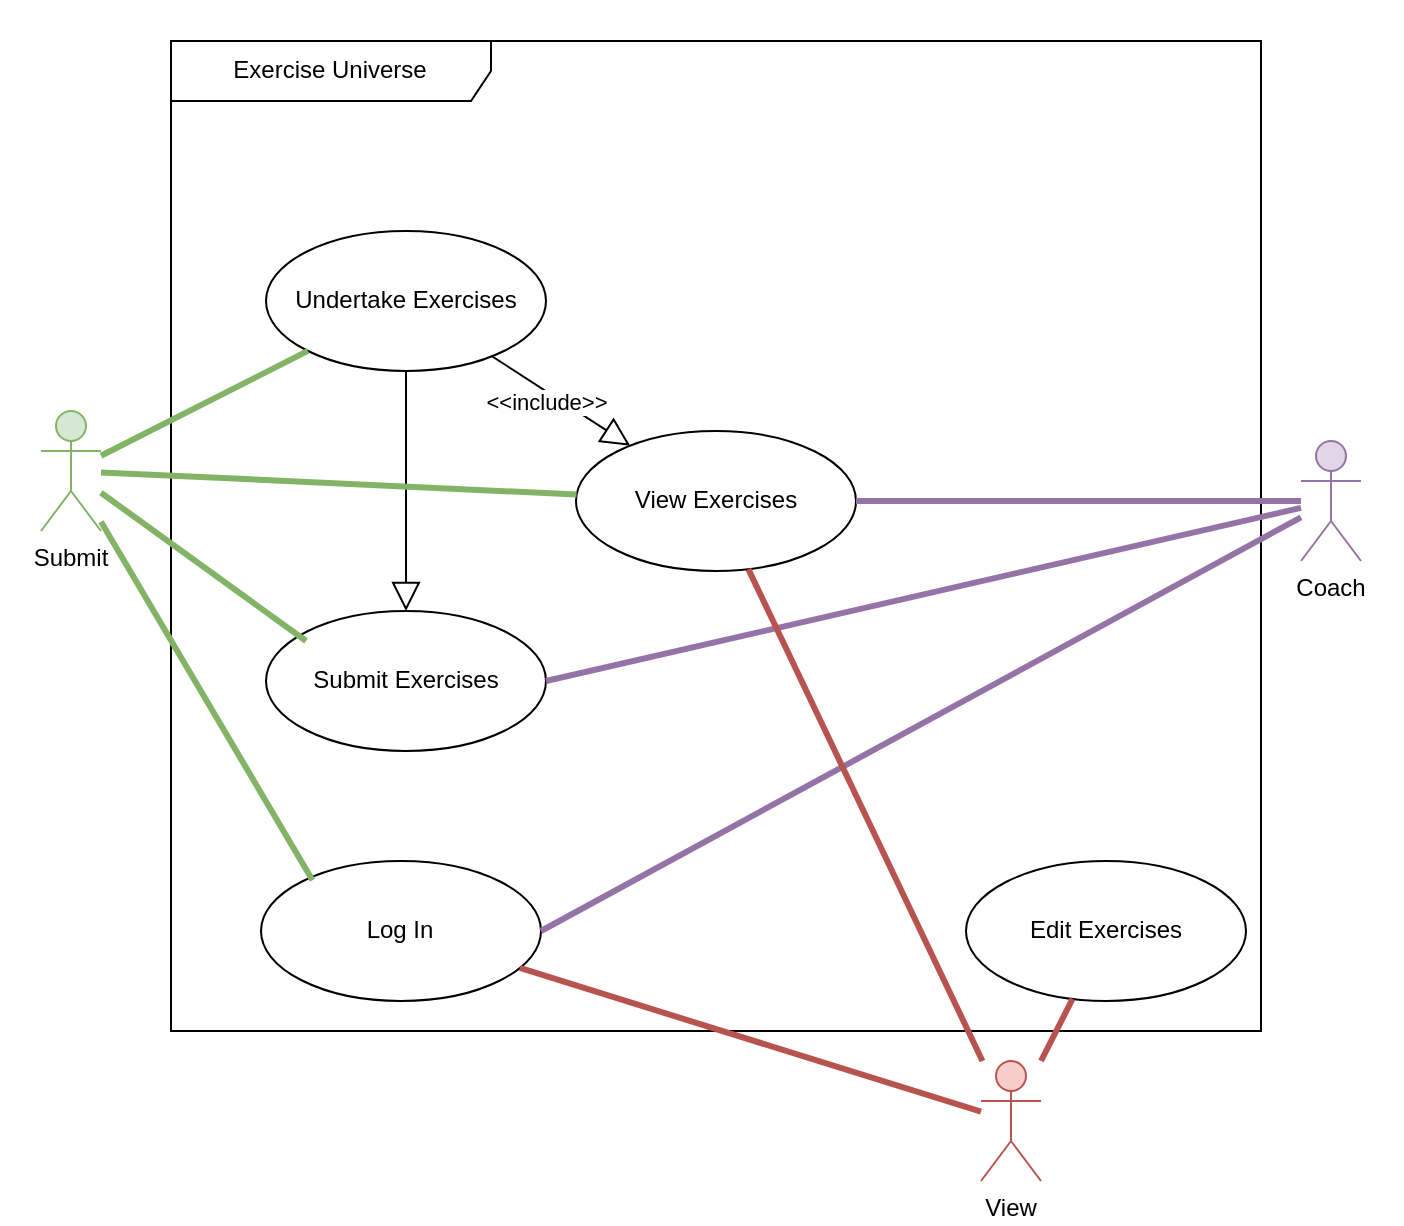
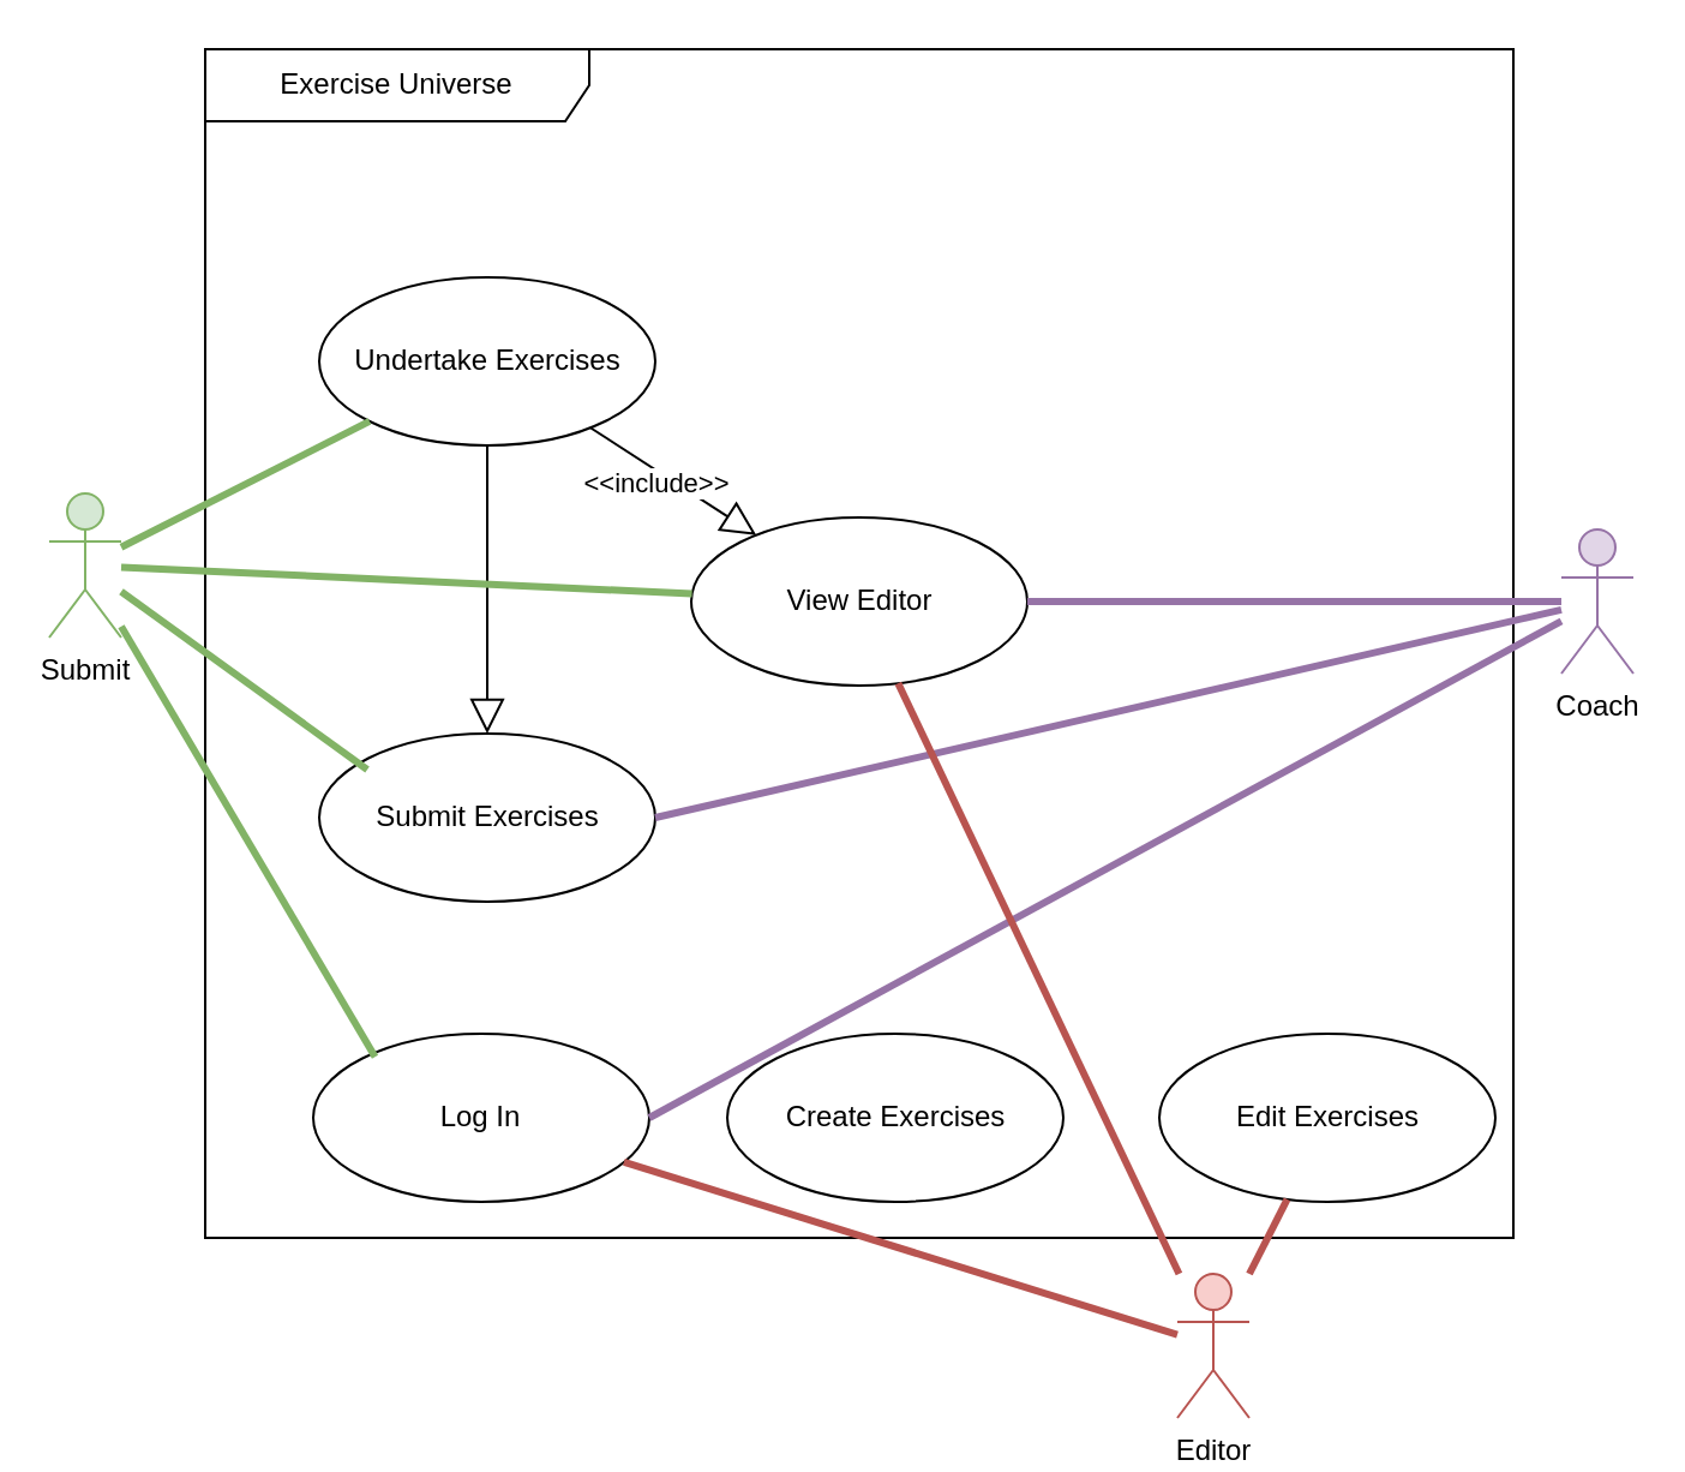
  <mxCell id="0" />
  <mxCell id="1" parent="0" />
  <mxCell id="2" value="Submit" style="shape=umlActor;verticalLabelPosition=bottom;verticalAlign=top;html=1;fillColor=#d5e8d4;strokeColor=#82b366;" parent="1" vertex="1"><mxGeometry x="20" y="205" width="30" height="60" as="geometry" /></mxCell>
  <mxCell id="3" value="Coach" style="shape=umlActor;verticalLabelPosition=bottom;verticalAlign=top;html=1;fillColor=#e1d5e7;strokeColor=#9673a6;" parent="1" vertex="1"><mxGeometry x="650" y="220" width="30" height="60" as="geometry" /></mxCell>
  <mxCell id="4" value="Exercise Universe" style="shape=umlFrame;whiteSpace=wrap;html=1;pointerEvents=0;recursiveResize=0;container=1;collapsible=0;width=160;" parent="1" vertex="1"><mxGeometry x="85" y="20" width="545" height="495" as="geometry" /></mxCell>
  <mxCell id="5" value="Log In" style="ellipse;whiteSpace=wrap;html=1;" parent="4" vertex="1"><mxGeometry x="45" y="410" width="140" height="70" as="geometry" /></mxCell>
- <mxCell id="6" value="View Exercises" style="ellipse;whiteSpace=wrap;html=1;" parent="4" vertex="1"><mxGeometry x="202.5" y="195" width="140" height="70" as="geometry" /></mxCell>
+ <mxCell id="6" value="View Editor" style="ellipse;whiteSpace=wrap;html=1;" parent="4" vertex="1"><mxGeometry x="202.5" y="195" width="140" height="70" as="geometry" /></mxCell>
  <mxCell id="7" value="&lt;div&gt;Undertake Exercises&lt;/div&gt;" style="ellipse;whiteSpace=wrap;html=1;" parent="4" vertex="1"><mxGeometry x="47.5" y="95" width="140" height="70" as="geometry" /></mxCell>
  <mxCell id="8" value="Submit Exercises" style="ellipse;whiteSpace=wrap;html=1;" parent="4" vertex="1"><mxGeometry x="47.5" y="285" width="140" height="70" as="geometry" /></mxCell>
  <mxCell id="9" value="" style="endArrow=block;endFill=0;endSize=12;html=1;rounded=0;entryX=0.5;entryY=0;entryDx=0;entryDy=0;exitX=0.5;exitY=1;exitDx=0;exitDy=0;" parent="4" edge="1" target="8" source="7"><mxGeometry width="160" relative="1" as="geometry"><mxPoint x="116.789" y="199.999" as="sourcePoint" /><mxPoint x="118.213" y="280.001" as="targetPoint" /></mxGeometry></mxCell>
  <mxCell id="10" value="" style="endArrow=block;endFill=0;endSize=12;html=1;rounded=0;" parent="4" source="7" target="6" edge="1"><mxGeometry width="160" relative="1" as="geometry"><mxPoint x="477.499" y="39.999" as="sourcePoint" /><mxPoint x="478.923" y="120.001" as="targetPoint" /><Array as="points" /></mxGeometry></mxCell>
  <mxCell id="11" value="&amp;lt;&amp;lt;include&amp;gt;&amp;gt;" style="edgeLabel;html=1;align=center;verticalAlign=middle;resizable=0;points=[];" parent="10" vertex="1" connectable="0"><mxGeometry x="-0.15" y="-2" relative="1" as="geometry"><mxPoint x="-1" y="2" as="offset" /></mxGeometry></mxCell>
  <mxCell id="12" value="Edit Exercises" style="ellipse;whiteSpace=wrap;html=1;" vertex="1" parent="4"><mxGeometry x="397.5" y="410" width="140" height="70" as="geometry" /></mxCell>
+ <mxCell id="13" value="Create Exercises" style="ellipse;whiteSpace=wrap;html=1;" vertex="1" parent="4"><mxGeometry x="217.5" y="410" width="140" height="70" as="geometry" /></mxCell>
  <mxCell id="14" value="" style="endArrow=none;startArrow=none;endFill=0;startFill=0;endSize=8;html=1;verticalAlign=bottom;labelBackgroundColor=none;strokeWidth=3;rounded=0;entryX=0.184;entryY=0.137;entryDx=0;entryDy=0;entryPerimeter=0;fillColor=#d5e8d4;strokeColor=#82b366;" parent="1" source="2" target="5" edge="1"><mxGeometry width="160" relative="1" as="geometry"><mxPoint x="-35" y="200" as="sourcePoint" /><mxPoint x="109.666" y="82.564" as="targetPoint" /><Array as="points" /></mxGeometry></mxCell>
  <mxCell id="15" value="" style="endArrow=none;startArrow=none;endFill=0;startFill=0;endSize=8;html=1;verticalAlign=bottom;labelBackgroundColor=none;strokeWidth=3;rounded=0;exitX=1;exitY=0.5;exitDx=0;exitDy=0;fillColor=#e1d5e7;strokeColor=#9673a6;" parent="1" source="5" target="3" edge="1"><mxGeometry width="160" relative="1" as="geometry"><mxPoint x="380.36" y="460.32" as="sourcePoint" /><mxPoint x="780.4" y="421.32" as="targetPoint" /><Array as="points" /></mxGeometry></mxCell>
  <mxCell id="16" value="" style="endArrow=none;startArrow=none;endFill=0;startFill=0;endSize=8;html=1;verticalAlign=bottom;labelBackgroundColor=none;strokeWidth=3;rounded=0;entryX=1;entryY=0.5;entryDx=0;entryDy=0;fillColor=#e1d5e7;strokeColor=#9673a6;" parent="1" source="3" target="6" edge="1"><mxGeometry width="160" relative="1" as="geometry"><mxPoint x="622.4" y="194.32" as="sourcePoint" /><mxPoint x="359.999" y="54.998" as="targetPoint" /><Array as="points" /></mxGeometry></mxCell>
  <mxCell id="17" value="" style="endArrow=none;startArrow=none;endFill=0;startFill=0;endSize=8;html=1;verticalAlign=bottom;labelBackgroundColor=none;strokeWidth=3;rounded=0;fillColor=#d5e8d4;strokeColor=#82b366;" parent="1" source="2" target="7" edge="1"><mxGeometry width="160" relative="1" as="geometry"><mxPoint x="239" y="387" as="sourcePoint" /><mxPoint x="370" y="188" as="targetPoint" /><Array as="points" /></mxGeometry></mxCell>
  <mxCell id="18" value="" style="endArrow=none;startArrow=none;endFill=0;startFill=0;endSize=8;html=1;verticalAlign=bottom;labelBackgroundColor=none;strokeWidth=3;rounded=0;fillColor=#d5e8d4;strokeColor=#82b366;" parent="1" source="2" target="6" edge="1"><mxGeometry width="160" relative="1" as="geometry"><mxPoint x="70" y="118" as="sourcePoint" /><mxPoint x="155" y="105" as="targetPoint" /><Array as="points" /></mxGeometry></mxCell>
  <mxCell id="19" value="" style="endArrow=none;startArrow=none;endFill=0;startFill=0;endSize=8;html=1;verticalAlign=bottom;labelBackgroundColor=none;strokeWidth=3;rounded=0;entryX=0.143;entryY=0.214;entryDx=0;entryDy=0;entryPerimeter=0;fillColor=#d5e8d4;strokeColor=#82b366;" edge="1" parent="1" source="2" target="8"><mxGeometry width="160" relative="1" as="geometry"><mxPoint x="67" y="185" as="sourcePoint" /><mxPoint x="163" y="435" as="targetPoint" /><Array as="points" /></mxGeometry></mxCell>
  <mxCell id="20" value="" style="endArrow=none;startArrow=none;endFill=0;startFill=0;endSize=8;html=1;verticalAlign=bottom;labelBackgroundColor=none;strokeWidth=3;rounded=0;entryX=1;entryY=0.5;entryDx=0;entryDy=0;fillColor=#e1d5e7;strokeColor=#9673a6;" edge="1" parent="1" source="3" target="8"><mxGeometry width="160" relative="1" as="geometry"><mxPoint x="732.4" y="185.32" as="sourcePoint" /><mxPoint x="382.86" y="330.32" as="targetPoint" /><Array as="points" /></mxGeometry></mxCell>
- <mxCell id="21" value="View" style="shape=umlActor;verticalLabelPosition=bottom;verticalAlign=top;html=1;fillColor=#f8cecc;strokeColor=#b85450;" vertex="1" parent="1"><mxGeometry x="490" y="530" width="30" height="60" as="geometry" /></mxCell>
+ <mxCell id="21" value="Editor" style="shape=umlActor;verticalLabelPosition=bottom;verticalAlign=top;html=1;fillColor=#f8cecc;strokeColor=#b85450;" vertex="1" parent="1"><mxGeometry x="490" y="530" width="30" height="60" as="geometry" /></mxCell>
  <mxCell id="22" value="" style="endArrow=none;startArrow=none;endFill=0;startFill=0;endSize=8;html=1;verticalAlign=bottom;labelBackgroundColor=none;strokeWidth=3;rounded=0;fillColor=#f8cecc;strokeColor=#b85450;" edge="1" parent="1" source="12" target="21"><mxGeometry width="160" relative="1" as="geometry"><mxPoint x="792" y="125.32" as="sourcePoint" /><mxPoint x="580" y="-154.856" as="targetPoint" /><Array as="points" /></mxGeometry></mxCell>
  <mxCell id="23" value="" style="endArrow=none;startArrow=none;endFill=0;startFill=0;endSize=8;html=1;verticalAlign=bottom;labelBackgroundColor=none;strokeWidth=3;rounded=0;fillColor=#f8cecc;strokeColor=#b85450;" edge="1" parent="1" source="6" target="21"><mxGeometry width="160" relative="1" as="geometry"><mxPoint x="395" y="-37" as="sourcePoint" /><mxPoint x="450" y="-102" as="targetPoint" /><Array as="points" /></mxGeometry></mxCell>
  <mxCell id="24" value="" style="endArrow=none;startArrow=none;endFill=0;startFill=0;endSize=8;html=1;verticalAlign=bottom;labelBackgroundColor=none;strokeWidth=3;rounded=0;fillColor=#f8cecc;strokeColor=#b85450;" edge="1" parent="1" source="5" target="21"><mxGeometry width="160" relative="1" as="geometry"><mxPoint x="229" y="63" as="sourcePoint" /><mxPoint x="540" y="547" as="targetPoint" /><Array as="points" /></mxGeometry></mxCell>
